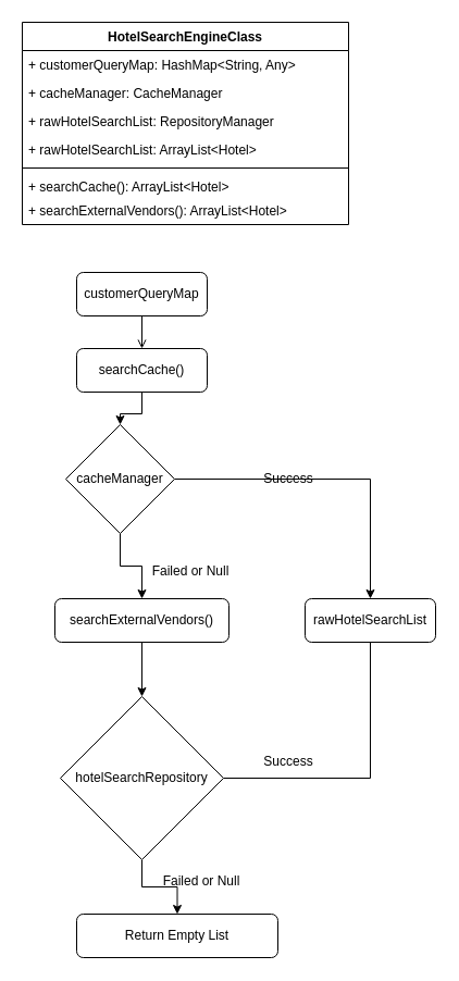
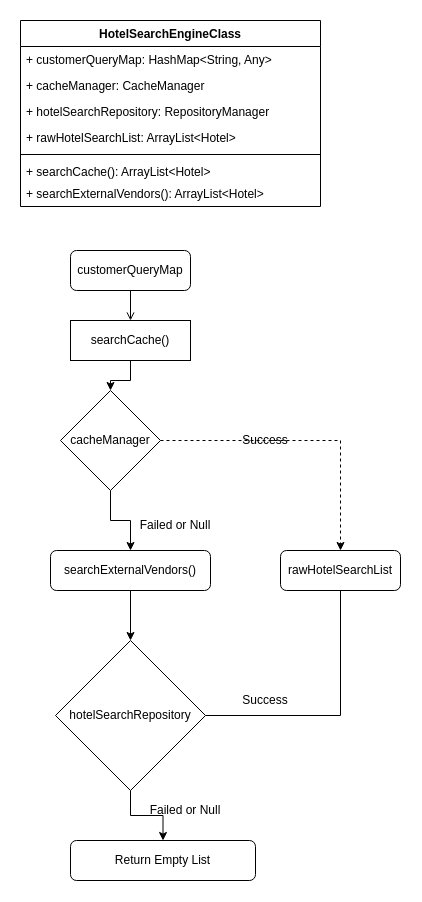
  <mxCell id="0" />
  <mxCell id="1" parent="0" />
  <mxCell id="2" value="" style="edgeStyle=orthogonalEdgeStyle;rounded=0;orthogonalLoop=1;jettySize=auto;html=1;endArrow=open;" edge="1" parent="1" source="3" target="10"><mxGeometry relative="1" as="geometry" /></mxCell>
  <mxCell id="3" value="&lt;span style=&quot;text-align: left&quot;&gt;customerQueryMap&lt;/span&gt;" style="rounded=1;whiteSpace=wrap;html=1;" vertex="1" parent="1"><mxGeometry x="70" y="250" width="120" height="40" as="geometry" /></mxCell>
  <mxCell id="4" value="" style="edgeStyle=orthogonalEdgeStyle;rounded=0;orthogonalLoop=1;jettySize=auto;html=1;" edge="1" parent="1" source="6" target="12"><mxGeometry relative="1" as="geometry" /></mxCell>
- <mxCell id="5" style="edgeStyle=orthogonalEdgeStyle;rounded=0;orthogonalLoop=1;jettySize=auto;html=1;entryX=0.5;entryY=0;entryDx=0;entryDy=0;" edge="1" parent="1" source="6" target="7"><mxGeometry relative="1" as="geometry" /></mxCell>
+ <mxCell id="5" style="edgeStyle=orthogonalEdgeStyle;rounded=0;orthogonalLoop=1;jettySize=auto;html=1;entryX=0.5;entryY=0;entryDx=0;entryDy=0;dashed=1;" edge="1" parent="1" source="6" target="7"><mxGeometry relative="1" as="geometry" /></mxCell>
  <mxCell id="6" value="cacheManager" style="rhombus;whiteSpace=wrap;html=1;" vertex="1" parent="1"><mxGeometry x="60" y="390" width="100" height="100" as="geometry" /></mxCell>
  <mxCell id="7" value="&lt;span style=&quot;text-align: left&quot;&gt;rawHotelSearchList&lt;/span&gt;" style="rounded=1;whiteSpace=wrap;html=1;" vertex="1" parent="1"><mxGeometry x="280" y="550" width="120" height="40" as="geometry" /></mxCell>
  <mxCell id="8" value="Success" style="text;html=1;strokeColor=none;fillColor=none;align=center;verticalAlign=middle;whiteSpace=wrap;rounded=0;" vertex="1" parent="1"><mxGeometry x="240" y="430" width="50" height="20" as="geometry" /></mxCell>
  <mxCell id="9" value="" style="edgeStyle=orthogonalEdgeStyle;rounded=0;orthogonalLoop=1;jettySize=auto;html=1;" edge="1" parent="1" source="10" target="6"><mxGeometry relative="1" as="geometry" /></mxCell>
- <mxCell id="10" value="&lt;span style=&quot;text-align: left&quot;&gt;searchCache()&lt;/span&gt;" style="rounded=1;whiteSpace=wrap;html=1;" vertex="1" parent="1"><mxGeometry x="70" y="320" width="120" height="40" as="geometry" /></mxCell>
+ <mxCell id="10" value="&lt;span style=&quot;text-align: left&quot;&gt;searchCache()&lt;/span&gt;" style="whiteSpace=wrap;html=1;rounded=0;" vertex="1" parent="1"><mxGeometry x="70" y="320" width="120" height="40" as="geometry" /></mxCell>
  <mxCell id="11" value="" style="edgeStyle=orthogonalEdgeStyle;rounded=0;orthogonalLoop=1;jettySize=auto;html=1;" edge="1" parent="1" source="12" target="16"><mxGeometry relative="1" as="geometry" /></mxCell>
  <mxCell id="12" value="&lt;span style=&quot;text-align: left&quot;&gt;searchExternalVendors()&lt;/span&gt;" style="rounded=1;whiteSpace=wrap;html=1;" vertex="1" parent="1"><mxGeometry x="50" y="550" width="160" height="40" as="geometry" /></mxCell>
  <mxCell id="13" value="Failed or Null" style="text;html=1;strokeColor=none;fillColor=none;align=center;verticalAlign=middle;whiteSpace=wrap;rounded=0;" vertex="1" parent="1"><mxGeometry x="130" y="514.5" width="90" height="20" as="geometry" /></mxCell>
  <mxCell id="14" style="edgeStyle=orthogonalEdgeStyle;rounded=0;orthogonalLoop=1;jettySize=auto;html=1;entryX=0.5;entryY=1;entryDx=0;entryDy=0;endArrow=none;" edge="1" parent="1" source="16" target="7"><mxGeometry relative="1" as="geometry" /></mxCell>
  <mxCell id="15" value="" style="edgeStyle=orthogonalEdgeStyle;rounded=0;orthogonalLoop=1;jettySize=auto;html=1;" edge="1" parent="1" source="16" target="26"><mxGeometry relative="1" as="geometry" /></mxCell>
  <mxCell id="16" value="&lt;span style=&quot;text-align: left&quot;&gt;hotelSearchRepository&lt;/span&gt;" style="rhombus;whiteSpace=wrap;html=1;" vertex="1" parent="1"><mxGeometry x="55" y="640" width="150" height="150" as="geometry" /></mxCell>
  <mxCell id="17" value="Success" style="text;html=1;strokeColor=none;fillColor=none;align=center;verticalAlign=middle;whiteSpace=wrap;rounded=0;" vertex="1" parent="1"><mxGeometry x="240" y="690" width="50" height="20" as="geometry" /></mxCell>
  <mxCell id="18" value="HotelSearchEngineClass" style="swimlane;fontStyle=1;align=center;verticalAlign=top;childLayout=stackLayout;horizontal=1;startSize=26;horizontalStack=0;resizeParent=1;resizeParentMax=0;resizeLast=0;collapsible=1;marginBottom=0;" vertex="1" parent="1"><mxGeometry x="20" y="20" width="300" height="186" as="geometry" /></mxCell>
  <mxCell id="19" value="+ customerQueryMap: HashMap&lt;String, Any&gt;" style="text;strokeColor=none;fillColor=none;align=left;verticalAlign=top;spacingLeft=4;spacingRight=4;overflow=hidden;rotatable=0;points=[[0,0.5],[1,0.5]];portConstraint=eastwest;" vertex="1" parent="18"><mxGeometry y="26" width="300" height="26" as="geometry" /></mxCell>
  <mxCell id="20" value="+ cacheManager: CacheManager&#10;" style="text;strokeColor=none;fillColor=none;align=left;verticalAlign=top;spacingLeft=4;spacingRight=4;overflow=hidden;rotatable=0;points=[[0,0.5],[1,0.5]];portConstraint=eastwest;" vertex="1" parent="18"><mxGeometry y="52" width="300" height="26" as="geometry" /></mxCell>
- <mxCell id="21" value="+ rawHotelSearchList: RepositoryManager" style="text;strokeColor=none;fillColor=none;align=left;verticalAlign=top;spacingLeft=4;spacingRight=4;overflow=hidden;rotatable=0;points=[[0,0.5],[1,0.5]];portConstraint=eastwest;" vertex="1" parent="18"><mxGeometry y="78" width="300" height="26" as="geometry" /></mxCell>
+ <mxCell id="21" value="+ hotelSearchRepository: RepositoryManager" style="text;strokeColor=none;fillColor=none;align=left;verticalAlign=top;spacingLeft=4;spacingRight=4;overflow=hidden;rotatable=0;points=[[0,0.5],[1,0.5]];portConstraint=eastwest;" vertex="1" parent="18"><mxGeometry y="78" width="300" height="26" as="geometry" /></mxCell>
  <mxCell id="22" value="+ rawHotelSearchList: ArrayList&lt;Hotel&gt;" style="text;strokeColor=none;fillColor=none;align=left;verticalAlign=top;spacingLeft=4;spacingRight=4;overflow=hidden;rotatable=0;points=[[0,0.5],[1,0.5]];portConstraint=eastwest;" vertex="1" parent="18"><mxGeometry y="104" width="300" height="26" as="geometry" /></mxCell>
  <mxCell id="23" value="" style="line;strokeWidth=1;fillColor=none;align=left;verticalAlign=middle;spacingTop=-1;spacingLeft=3;spacingRight=3;rotatable=0;labelPosition=right;points=[];portConstraint=eastwest;" vertex="1" parent="18"><mxGeometry y="130" width="300" height="8" as="geometry" /></mxCell>
  <mxCell id="24" value="+ searchCache(): ArrayList&lt;Hotel&gt;" style="text;strokeColor=none;fillColor=none;align=left;verticalAlign=top;spacingLeft=4;spacingRight=4;overflow=hidden;rotatable=0;points=[[0,0.5],[1,0.5]];portConstraint=eastwest;" vertex="1" parent="18"><mxGeometry y="138" width="300" height="22" as="geometry" /></mxCell>
  <mxCell id="25" value="+ searchExternalVendors(): ArrayList&lt;Hotel&gt;" style="text;strokeColor=none;fillColor=none;align=left;verticalAlign=top;spacingLeft=4;spacingRight=4;overflow=hidden;rotatable=0;points=[[0,0.5],[1,0.5]];portConstraint=eastwest;" vertex="1" parent="18"><mxGeometry y="160" width="300" height="26" as="geometry" /></mxCell>
  <mxCell id="26" value="Return Empty List" style="rounded=1;whiteSpace=wrap;html=1;" vertex="1" parent="1"><mxGeometry x="70" y="840" width="185" height="40" as="geometry" /></mxCell>
  <mxCell id="27" value="Failed or Null" style="text;html=1;strokeColor=none;fillColor=none;align=center;verticalAlign=middle;whiteSpace=wrap;rounded=0;" vertex="1" parent="1"><mxGeometry x="140" y="800" width="90" height="20" as="geometry" /></mxCell>
